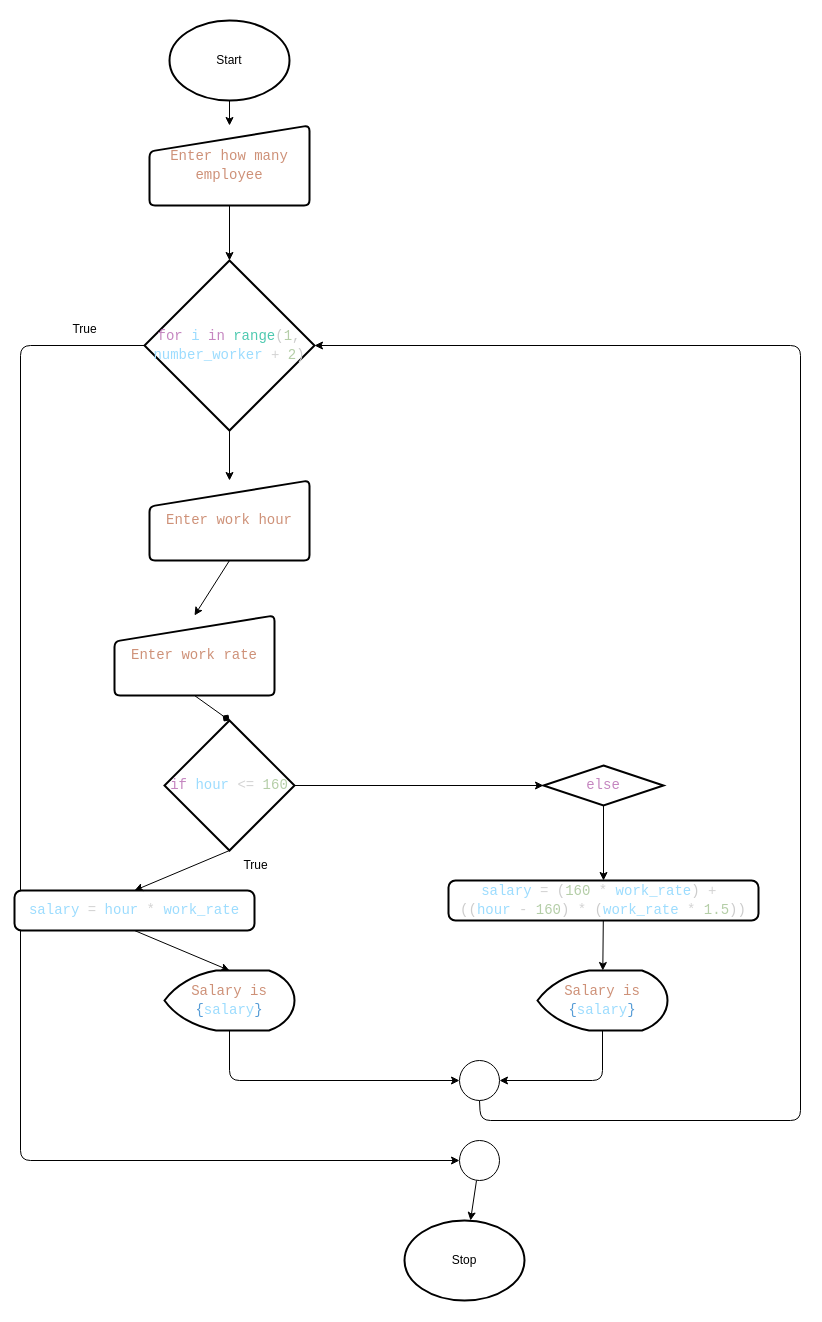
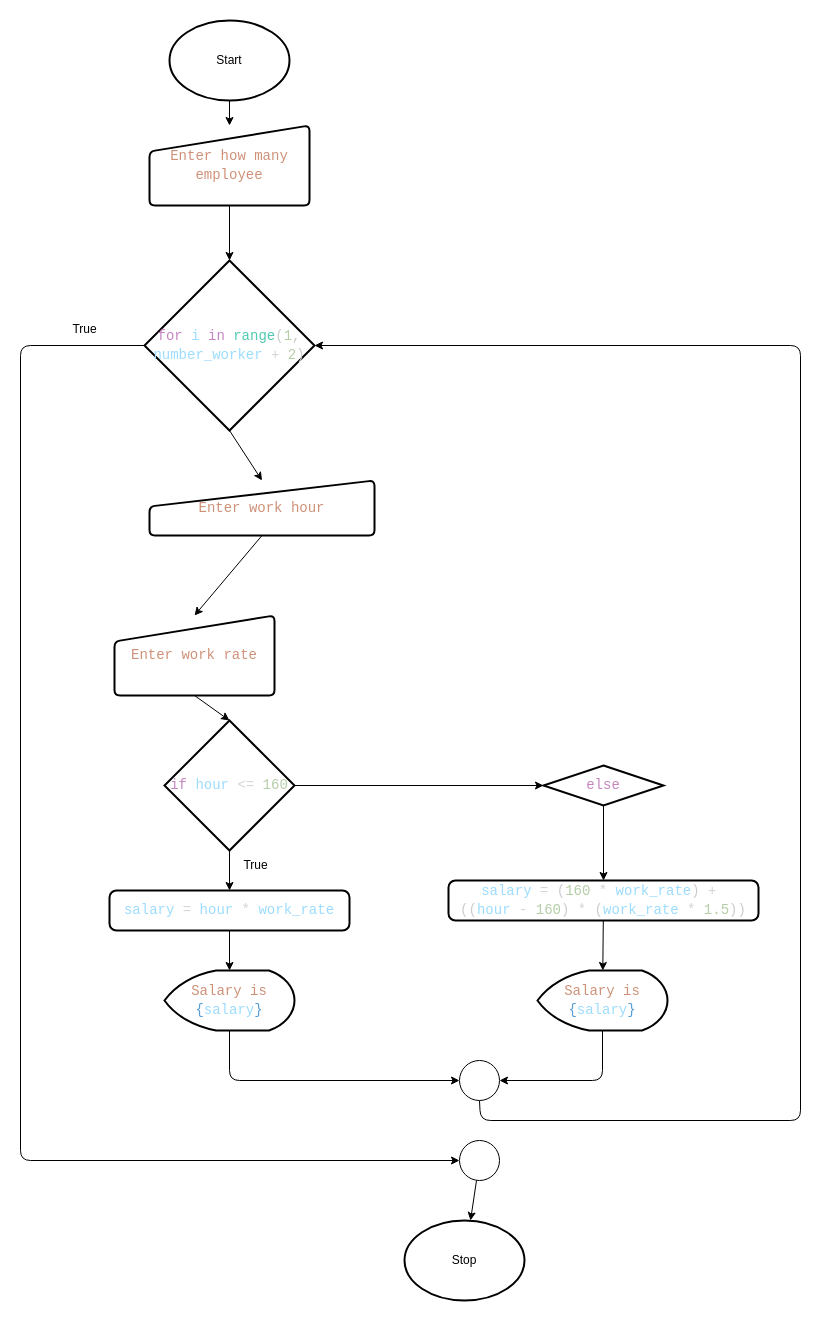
  <mxCell id="0" />
  <mxCell id="1" parent="0" />
  <mxCell id="2" value="Start" style="strokeWidth=2;html=1;shape=mxgraph.flowchart.start_1;whiteSpace=wrap;" parent="1" vertex="1"><mxGeometry x="169" y="20" width="120" height="80" as="geometry" /></mxCell>
  <mxCell id="3" value="&lt;div style=&quot;color: rgb(204, 204, 204); font-family: Consolas, &amp;quot;Courier New&amp;quot;, monospace; font-size: 14px; line-height: 19px;&quot;&gt;&lt;span style=&quot;color: rgb(206, 145, 120);&quot;&gt;Enter how many employee&lt;/span&gt;&lt;/div&gt;" style="html=1;strokeWidth=2;shape=manualInput;whiteSpace=wrap;rounded=1;size=26;arcSize=11;" parent="1" vertex="1"><mxGeometry x="149" y="125" width="160" height="80" as="geometry" /></mxCell>
  <mxCell id="4" value="" style="edgeStyle=none;html=1;" parent="1" source="2" target="3" edge="1"><mxGeometry relative="1" as="geometry" /></mxCell>
  <mxCell id="5" style="edgeStyle=none;html=1;exitX=0;exitY=0.5;exitDx=0;exitDy=0;exitPerimeter=0;entryX=0;entryY=0.5;entryDx=0;entryDy=0;entryPerimeter=0;" parent="1" source="6" target="30" edge="1"><mxGeometry relative="1" as="geometry"><Array as="points"><mxPoint x="20" y="345" /><mxPoint x="20" y="1160" /></Array></mxGeometry></mxCell>
  <mxCell id="6" value="&lt;div style=&quot;color: rgb(204, 204, 204); font-family: Consolas, &amp;quot;Courier New&amp;quot;, monospace; font-size: 14px; line-height: 19px;&quot;&gt;&lt;div style=&quot;line-height: 19px;&quot;&gt;&lt;span style=&quot;color: rgb(197, 134, 192);&quot;&gt;for&lt;/span&gt; &lt;span style=&quot;color: rgb(156, 220, 254);&quot;&gt;i&lt;/span&gt; &lt;span style=&quot;color: rgb(197, 134, 192);&quot;&gt;in&lt;/span&gt; &lt;span style=&quot;color: rgb(78, 201, 176);&quot;&gt;range&lt;/span&gt;(&lt;span style=&quot;color: rgb(181, 206, 168);&quot;&gt;1&lt;/span&gt;, &lt;span style=&quot;color: rgb(156, 220, 254);&quot;&gt;number_worker&lt;/span&gt; &lt;span style=&quot;color: rgb(212, 212, 212);&quot;&gt;+&lt;/span&gt; &lt;span style=&quot;color: rgb(181, 206, 168);&quot;&gt;2&lt;/span&gt;)&lt;/div&gt;&lt;/div&gt;" style="strokeWidth=2;html=1;shape=mxgraph.flowchart.decision;whiteSpace=wrap;labelBackgroundColor=none;" parent="1" vertex="1"><mxGeometry x="144" y="260" width="170" height="170" as="geometry" /></mxCell>
  <mxCell id="7" value="" style="edgeStyle=none;html=1;" parent="1" source="3" target="6" edge="1"><mxGeometry relative="1" as="geometry" /></mxCell>
- <mxCell id="8" value="&lt;div style=&quot;color: rgb(204, 204, 204); font-family: Consolas, &amp;quot;Courier New&amp;quot;, monospace; font-size: 14px; line-height: 19px;&quot;&gt;&lt;span style=&quot;color: rgb(206, 145, 120);&quot;&gt;Enter work hour&lt;/span&gt;&lt;/div&gt;" style="html=1;strokeWidth=2;shape=manualInput;whiteSpace=wrap;rounded=1;size=26;arcSize=11;" parent="1" vertex="1"><mxGeometry x="149" y="480" width="160" height="80" as="geometry" /></mxCell>
+ <mxCell id="8" value="&lt;div style=&quot;color: rgb(204, 204, 204); font-family: Consolas, &amp;quot;Courier New&amp;quot;, monospace; font-size: 14px; line-height: 19px;&quot;&gt;&lt;span style=&quot;color: rgb(206, 145, 120);&quot;&gt;Enter work hour&lt;/span&gt;&lt;/div&gt;" style="html=1;strokeWidth=2;shape=manualInput;whiteSpace=wrap;rounded=1;size=26;arcSize=11;" parent="1" vertex="1"><mxGeometry x="149" y="480" width="225" height="55" as="geometry" /></mxCell>
  <mxCell id="9" style="edgeStyle=none;html=1;exitX=0.5;exitY=1;exitDx=0;exitDy=0;exitPerimeter=0;entryX=0.5;entryY=0;entryDx=0;entryDy=0;" parent="1" source="6" target="8" edge="1"><mxGeometry relative="1" as="geometry" /></mxCell>
  <mxCell id="10" value="&lt;div style=&quot;color: rgb(204, 204, 204); font-family: Consolas, &amp;quot;Courier New&amp;quot;, monospace; font-size: 14px; line-height: 19px;&quot;&gt;&lt;span style=&quot;color: rgb(206, 145, 120);&quot;&gt;Enter work rate&lt;/span&gt;&lt;/div&gt;" style="html=1;strokeWidth=2;shape=manualInput;whiteSpace=wrap;rounded=1;size=26;arcSize=11;" parent="1" vertex="1"><mxGeometry x="114" y="615" width="160" height="80" as="geometry" /></mxCell>
  <mxCell id="11" style="edgeStyle=none;html=1;exitX=0.5;exitY=1;exitDx=0;exitDy=0;entryX=0.5;entryY=0;entryDx=0;entryDy=0;" parent="1" source="8" target="10" edge="1"><mxGeometry relative="1" as="geometry" /></mxCell>
  <mxCell id="12" value="&lt;div style=&quot;color: rgb(204, 204, 204); font-family: Consolas, &amp;quot;Courier New&amp;quot;, monospace; font-size: 14px; line-height: 19px;&quot;&gt;&lt;span style=&quot;color: rgb(197, 134, 192);&quot;&gt;if&lt;/span&gt; &lt;span style=&quot;color: rgb(156, 220, 254);&quot;&gt;hour&lt;/span&gt; &lt;span style=&quot;color: rgb(212, 212, 212);&quot;&gt;&amp;lt;=&lt;/span&gt; &lt;span style=&quot;color: rgb(181, 206, 168);&quot;&gt;160&lt;/span&gt;&lt;/div&gt;" style="strokeWidth=2;html=1;shape=mxgraph.flowchart.decision;whiteSpace=wrap;labelBackgroundColor=none;" parent="1" vertex="1"><mxGeometry x="164" y="720" width="130" height="130" as="geometry" /></mxCell>
- <mxCell id="13" style="edgeStyle=none;html=1;exitX=0.5;exitY=1;exitDx=0;exitDy=0;entryX=0.5;entryY=0;entryDx=0;entryDy=0;entryPerimeter=0;endArrow=diamond;" parent="1" source="10" target="12" edge="1"><mxGeometry relative="1" as="geometry" /></mxCell>
- <mxCell id="14" value="&lt;div style=&quot;color: rgb(204, 204, 204); font-family: Consolas, &amp;quot;Courier New&amp;quot;, monospace; font-size: 14px; line-height: 19px;&quot;&gt;&lt;span style=&quot;color: rgb(156, 220, 254);&quot;&gt;salary&lt;/span&gt; &lt;span style=&quot;color: rgb(212, 212, 212);&quot;&gt;=&lt;/span&gt; &lt;span style=&quot;color: rgb(156, 220, 254);&quot;&gt;hour&lt;/span&gt; &lt;span style=&quot;color: rgb(212, 212, 212);&quot;&gt;*&lt;/span&gt; &lt;span style=&quot;color: rgb(156, 220, 254);&quot;&gt;work_rate&lt;/span&gt;&lt;/div&gt;" style="rounded=1;whiteSpace=wrap;html=1;absoluteArcSize=1;arcSize=14;strokeWidth=2;labelBackgroundColor=none;" parent="1" vertex="1"><mxGeometry x="14" y="890" width="240" height="40" as="geometry" /></mxCell>
+ <mxCell id="13" style="edgeStyle=none;html=1;exitX=0.5;exitY=1;exitDx=0;exitDy=0;entryX=0.5;entryY=0;entryDx=0;entryDy=0;entryPerimeter=0;" parent="1" source="10" target="12" edge="1"><mxGeometry relative="1" as="geometry" /></mxCell>
+ <mxCell id="14" value="&lt;div style=&quot;color: rgb(204, 204, 204); font-family: Consolas, &amp;quot;Courier New&amp;quot;, monospace; font-size: 14px; line-height: 19px;&quot;&gt;&lt;span style=&quot;color: rgb(156, 220, 254);&quot;&gt;salary&lt;/span&gt; &lt;span style=&quot;color: rgb(212, 212, 212);&quot;&gt;=&lt;/span&gt; &lt;span style=&quot;color: rgb(156, 220, 254);&quot;&gt;hour&lt;/span&gt; &lt;span style=&quot;color: rgb(212, 212, 212);&quot;&gt;*&lt;/span&gt; &lt;span style=&quot;color: rgb(156, 220, 254);&quot;&gt;work_rate&lt;/span&gt;&lt;/div&gt;" style="rounded=1;whiteSpace=wrap;html=1;absoluteArcSize=1;arcSize=14;strokeWidth=2;labelBackgroundColor=none;" parent="1" vertex="1"><mxGeometry x="109" y="890" width="240" height="40" as="geometry" /></mxCell>
  <mxCell id="15" style="edgeStyle=none;html=1;exitX=0.5;exitY=1;exitDx=0;exitDy=0;exitPerimeter=0;entryX=0.5;entryY=0;entryDx=0;entryDy=0;" parent="1" source="12" target="14" edge="1"><mxGeometry relative="1" as="geometry" /></mxCell>
  <mxCell id="16" value="&lt;div style=&quot;color: rgb(204, 204, 204); font-family: Consolas, &amp;quot;Courier New&amp;quot;, monospace; font-size: 14px; line-height: 19px;&quot;&gt;&lt;span style=&quot;color: rgb(206, 145, 120);&quot;&gt;Salary is &lt;/span&gt;&lt;span style=&quot;color: rgb(86, 156, 214);&quot;&gt;{&lt;/span&gt;&lt;span style=&quot;color: rgb(156, 220, 254);&quot;&gt;salary&lt;/span&gt;&lt;span style=&quot;color: rgb(86, 156, 214);&quot;&gt;}&lt;/span&gt;&lt;/div&gt;" style="strokeWidth=2;html=1;shape=mxgraph.flowchart.display;whiteSpace=wrap;labelBackgroundColor=none;" parent="1" vertex="1"><mxGeometry x="164" y="970" width="130" height="60" as="geometry" /></mxCell>
  <mxCell id="17" style="edgeStyle=none;html=1;exitX=0.5;exitY=1;exitDx=0;exitDy=0;entryX=0.5;entryY=0;entryDx=0;entryDy=0;entryPerimeter=0;" parent="1" source="14" target="16" edge="1"><mxGeometry relative="1" as="geometry" /></mxCell>
  <mxCell id="18" value="&lt;div style=&quot;color: rgb(204, 204, 204); font-family: Consolas, &amp;quot;Courier New&amp;quot;, monospace; font-size: 14px; line-height: 19px;&quot;&gt;&lt;span style=&quot;color: rgb(197, 134, 192);&quot;&gt;else&lt;/span&gt;&lt;/div&gt;" style="rhombus;whiteSpace=wrap;html=1;absoluteArcSize=1;arcSize=14;strokeWidth=2;labelBackgroundColor=none;" parent="1" vertex="1"><mxGeometry x="543" y="765" width="120" height="40" as="geometry" /></mxCell>
  <mxCell id="19" style="edgeStyle=none;html=1;exitX=1;exitY=0.5;exitDx=0;exitDy=0;exitPerimeter=0;entryX=0;entryY=0.5;entryDx=0;entryDy=0;" parent="1" source="12" target="18" edge="1"><mxGeometry relative="1" as="geometry" /></mxCell>
  <mxCell id="20" value="&lt;div style=&quot;color: rgb(204, 204, 204); font-family: Consolas, &amp;quot;Courier New&amp;quot;, monospace; font-size: 14px; line-height: 19px;&quot;&gt;&lt;span style=&quot;color: rgb(156, 220, 254);&quot;&gt;salary&lt;/span&gt; &lt;span style=&quot;color: rgb(212, 212, 212);&quot;&gt;=&lt;/span&gt; (&lt;span style=&quot;color: rgb(181, 206, 168);&quot;&gt;160&lt;/span&gt; &lt;span style=&quot;color: rgb(212, 212, 212);&quot;&gt;*&lt;/span&gt; &lt;span style=&quot;color: rgb(156, 220, 254);&quot;&gt;work_rate&lt;/span&gt;) &lt;span style=&quot;color: rgb(212, 212, 212);&quot;&gt;+&lt;/span&gt;&amp;nbsp;&lt;/div&gt;&lt;div style=&quot;color: rgb(204, 204, 204); font-family: Consolas, &amp;quot;Courier New&amp;quot;, monospace; font-size: 14px; line-height: 19px;&quot;&gt;((&lt;span style=&quot;color: rgb(156, 220, 254);&quot;&gt;hour&lt;/span&gt; &lt;span style=&quot;color: rgb(212, 212, 212);&quot;&gt;-&lt;/span&gt; &lt;span style=&quot;color: rgb(181, 206, 168);&quot;&gt;160&lt;/span&gt;) &lt;span style=&quot;color: rgb(212, 212, 212);&quot;&gt;*&lt;/span&gt; (&lt;span style=&quot;color: rgb(156, 220, 254);&quot;&gt;work_rate&lt;/span&gt; &lt;span style=&quot;color: rgb(212, 212, 212);&quot;&gt;*&lt;/span&gt; &lt;span style=&quot;color: rgb(181, 206, 168);&quot;&gt;1.5&lt;/span&gt;))&lt;/div&gt;" style="rounded=1;whiteSpace=wrap;html=1;absoluteArcSize=1;arcSize=14;strokeWidth=2;labelBackgroundColor=none;" parent="1" vertex="1"><mxGeometry x="448" y="880" width="310" height="40" as="geometry" /></mxCell>
  <mxCell id="21" style="edgeStyle=none;html=1;exitX=0.5;exitY=1;exitDx=0;exitDy=0;entryX=0.5;entryY=0;entryDx=0;entryDy=0;" parent="1" source="18" target="20" edge="1"><mxGeometry relative="1" as="geometry" /></mxCell>
  <mxCell id="22" value="&lt;div style=&quot;color: rgb(204, 204, 204); font-family: Consolas, &amp;quot;Courier New&amp;quot;, monospace; font-size: 14px; line-height: 19px;&quot;&gt;&lt;span style=&quot;color: rgb(206, 145, 120);&quot;&gt;Salary is &lt;/span&gt;&lt;span style=&quot;color: rgb(86, 156, 214);&quot;&gt;{&lt;/span&gt;&lt;span style=&quot;color: rgb(156, 220, 254);&quot;&gt;salary&lt;/span&gt;&lt;span style=&quot;color: rgb(86, 156, 214);&quot;&gt;}&lt;/span&gt;&lt;/div&gt;" style="strokeWidth=2;html=1;shape=mxgraph.flowchart.display;whiteSpace=wrap;labelBackgroundColor=none;" parent="1" vertex="1"><mxGeometry x="537" y="970" width="130" height="60" as="geometry" /></mxCell>
  <mxCell id="23" value="" style="edgeStyle=none;html=1;" parent="1" source="20" target="22" edge="1"><mxGeometry relative="1" as="geometry" /></mxCell>
  <mxCell id="24" style="edgeStyle=none;html=1;exitX=0.5;exitY=1;exitDx=0;exitDy=0;exitPerimeter=0;entryX=1;entryY=0.5;entryDx=0;entryDy=0;entryPerimeter=0;" edge="1" parent="1" source="25" target="6"><mxGeometry relative="1" as="geometry"><Array as="points"><mxPoint x="480" y="1120" /><mxPoint x="800" y="1120" /><mxPoint x="800" y="345" /></Array></mxGeometry></mxCell>
  <mxCell id="25" value="" style="verticalLabelPosition=bottom;verticalAlign=top;html=1;shape=mxgraph.flowchart.on-page_reference;labelBackgroundColor=none;" parent="1" vertex="1"><mxGeometry x="459" y="1060" width="40" height="40" as="geometry" /></mxCell>
  <mxCell id="26" style="edgeStyle=none;html=1;exitX=0.5;exitY=1;exitDx=0;exitDy=0;exitPerimeter=0;entryX=0;entryY=0.5;entryDx=0;entryDy=0;entryPerimeter=0;" parent="1" source="16" target="25" edge="1"><mxGeometry relative="1" as="geometry"><Array as="points"><mxPoint x="229" y="1080" /></Array></mxGeometry></mxCell>
  <mxCell id="27" style="edgeStyle=none;html=1;exitX=0.5;exitY=1;exitDx=0;exitDy=0;exitPerimeter=0;entryX=1;entryY=0.5;entryDx=0;entryDy=0;entryPerimeter=0;" parent="1" source="22" target="25" edge="1"><mxGeometry relative="1" as="geometry"><Array as="points"><mxPoint x="602" y="1080" /></Array></mxGeometry></mxCell>
  <mxCell id="28" value="Stop" style="strokeWidth=2;html=1;shape=mxgraph.flowchart.start_1;whiteSpace=wrap;" parent="1" vertex="1"><mxGeometry x="404" y="1220" width="120" height="80" as="geometry" /></mxCell>
  <mxCell id="29" value="" style="edgeStyle=none;html=1;startArrow=none;" parent="1" source="30" target="28" edge="1"><mxGeometry relative="1" as="geometry" /></mxCell>
  <mxCell id="30" value="" style="verticalLabelPosition=bottom;verticalAlign=top;html=1;shape=mxgraph.flowchart.on-page_reference;labelBackgroundColor=none;" parent="1" vertex="1"><mxGeometry x="459" y="1140" width="40" height="40" as="geometry" /></mxCell>
  <mxCell id="31" value="True" style="text;html=1;align=center;verticalAlign=middle;resizable=0;points=[];autosize=1;strokeColor=none;fillColor=none;" parent="1" vertex="1"><mxGeometry x="230" y="850" width="50" height="30" as="geometry" /></mxCell>
  <mxCell id="32" value="True" style="text;html=1;align=center;verticalAlign=middle;resizable=0;points=[];autosize=1;strokeColor=none;fillColor=none;" parent="1" vertex="1"><mxGeometry x="59" y="314" width="50" height="30" as="geometry" /></mxCell>
